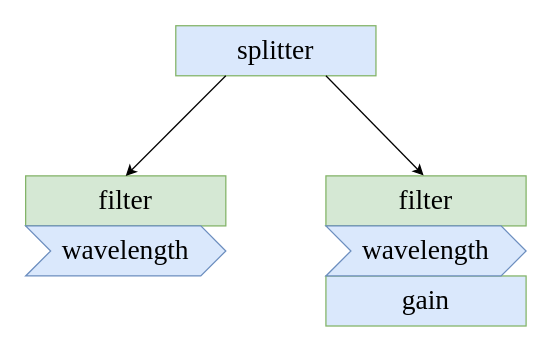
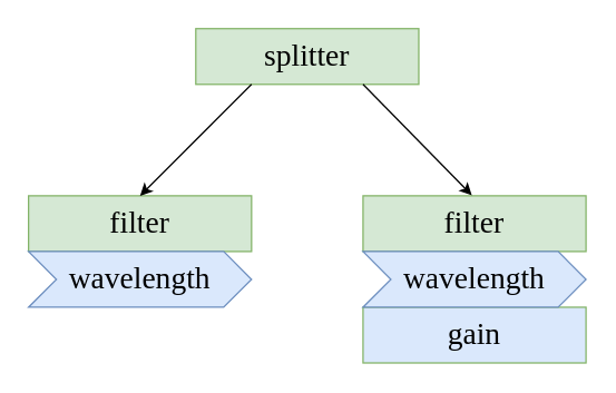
  <mxCell id="0" />
  <mxCell id="1" parent="0" />
- <mxCell id="2" value="splitter" style="rounded=0;whiteSpace=wrap;html=1;fontFamily=UGent Panno Text;fontSize=22;fillColor=#dae8fc;strokeColor=#82b366;" parent="1" vertex="1"><mxGeometry x="140" y="20" width="160" height="40" as="geometry" /></mxCell>
+ <mxCell id="2" value="splitter" style="rounded=0;whiteSpace=wrap;html=1;fontFamily=UGent Panno Text;fontSize=22;fillColor=#d5e8d4;strokeColor=#82b366;" parent="1" vertex="1"><mxGeometry x="140" y="20" width="160" height="40" as="geometry" /></mxCell>
  <mxCell id="3" value="filter" style="rounded=0;whiteSpace=wrap;html=1;fontFamily=UGent Panno Text;fontSize=22;fillColor=#d5e8d4;strokeColor=#82b366;" parent="1" vertex="1"><mxGeometry x="20" y="140" width="160" height="40" as="geometry" /></mxCell>
  <mxCell id="4" value="filter" style="rounded=0;whiteSpace=wrap;html=1;fontFamily=UGent Panno Text;fontSize=22;fillColor=#d5e8d4;strokeColor=#82b366;" parent="1" vertex="1"><mxGeometry x="260" y="140" width="160" height="40" as="geometry" /></mxCell>
  <mxCell id="5" value="" style="endArrow=classic;html=1;rounded=0;fontFamily=UGent Panno Text;fontSize=22;fontColor=default;exitX=0.25;exitY=1;exitDx=0;exitDy=0;entryX=0.5;entryY=0;entryDx=0;entryDy=0;" parent="1" source="2" target="3" edge="1"><mxGeometry width="50" height="50" relative="1" as="geometry"><mxPoint x="220" y="130" as="sourcePoint" /><mxPoint x="270" y="80" as="targetPoint" /></mxGeometry></mxCell>
  <mxCell id="6" value="" style="endArrow=classic;html=1;rounded=0;fontFamily=UGent Panno Text;fontSize=22;fontColor=default;exitX=0.75;exitY=1;exitDx=0;exitDy=0;entryX=0.488;entryY=-0.008;entryDx=0;entryDy=0;entryPerimeter=0;" parent="1" source="2" target="4" edge="1"><mxGeometry width="50" height="50" relative="1" as="geometry"><mxPoint x="230" y="100" as="sourcePoint" /><mxPoint x="280" y="50" as="targetPoint" /></mxGeometry></mxCell>
  <mxCell id="7" value="gain" style="rounded=0;whiteSpace=wrap;html=1;fontFamily=UGent Panno Text;fontSize=22;fillColor=#dae8fc;strokeColor=#82b366;" parent="1" vertex="1"><mxGeometry x="260" y="220" width="160" height="40" as="geometry" /></mxCell>
  <mxCell id="8" value="wavelength" style="shape=step;perimeter=stepPerimeter;whiteSpace=wrap;html=1;fixedSize=1;rounded=0;strokeColor=#6c8ebf;fontFamily=UGent Panno Text;fontSize=22;fillColor=#dae8fc;" parent="1" vertex="1"><mxGeometry x="20" y="180" width="160" height="40" as="geometry" /></mxCell>
  <mxCell id="9" value="wavelength" style="shape=step;perimeter=stepPerimeter;whiteSpace=wrap;html=1;fixedSize=1;rounded=0;strokeColor=#6c8ebf;fontFamily=UGent Panno Text;fontSize=22;fillColor=#dae8fc;" parent="1" vertex="1"><mxGeometry x="260" y="180" width="160" height="40" as="geometry" /></mxCell>
